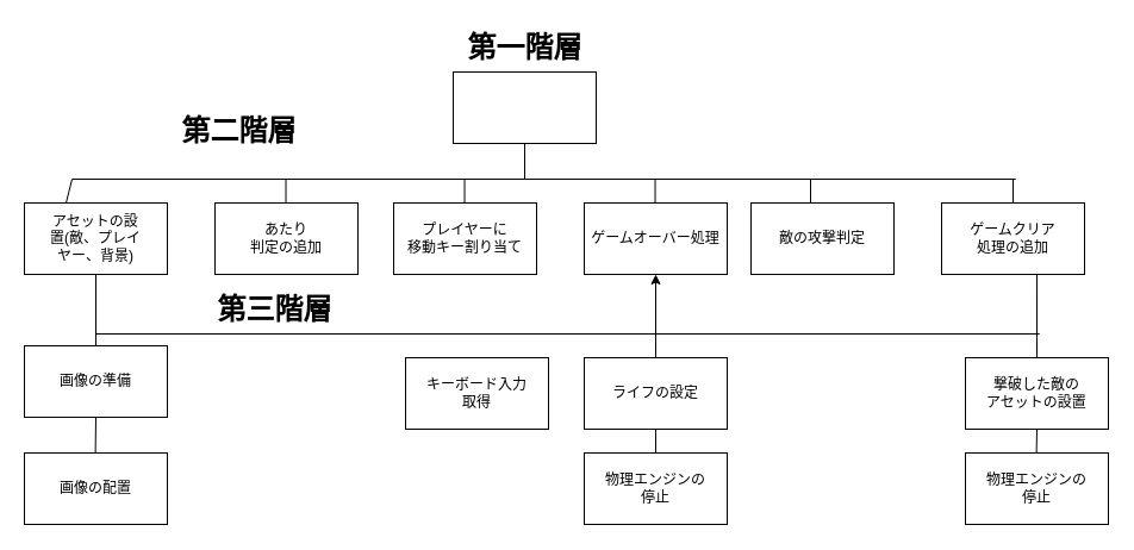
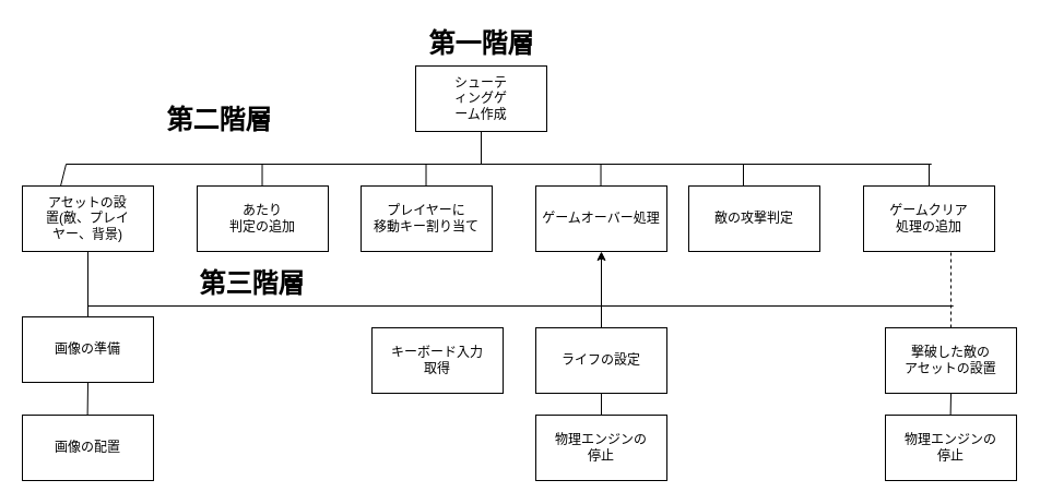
  <mxCell id="0" />
  <mxCell id="1" parent="0" />
  <mxCell id="2" value="" style="group" parent="1" vertex="1" connectable="0"><mxGeometry x="380" y="60" width="120" height="60" as="geometry" /></mxCell>
  <mxCell id="3" value="" style="rounded=0;whiteSpace=wrap;html=1;" parent="2" vertex="1"><mxGeometry width="120" height="60" as="geometry" /></mxCell>
+ <mxCell id="4" value="シューティングゲーム作成" style="text;html=1;strokeColor=none;fillColor=none;align=center;verticalAlign=middle;whiteSpace=wrap;rounded=0;" parent="2" vertex="1"><mxGeometry x="30" y="15" width="60" height="30" as="geometry" /></mxCell>
  <mxCell id="5" value="" style="endArrow=none;html=1;entryX=0.5;entryY=1;entryDx=0;entryDy=0;" edge="1" parent="2" target="3"><mxGeometry width="50" height="50" relative="1" as="geometry"><mxPoint x="60" y="90" as="sourcePoint" /><mxPoint x="110" y="40" as="targetPoint" /></mxGeometry></mxCell>
  <mxCell id="6" value="" style="group" parent="1" vertex="1" connectable="0"><mxGeometry x="20" y="170" width="120" height="60" as="geometry" /></mxCell>
  <mxCell id="7" value="" style="rounded=0;whiteSpace=wrap;html=1;" parent="6" vertex="1"><mxGeometry width="120" height="60" as="geometry" /></mxCell>
  <mxCell id="8" value="アセットの設置(敵、プレイヤー、背景)" style="text;html=1;strokeColor=none;fillColor=none;align=center;verticalAlign=middle;whiteSpace=wrap;rounded=0;" parent="6" vertex="1"><mxGeometry x="20" y="12.5" width="80" height="35" as="geometry" /></mxCell>
  <mxCell id="9" value="" style="group" parent="1" vertex="1" connectable="0"><mxGeometry x="180" y="170" width="120" height="60" as="geometry" /></mxCell>
  <mxCell id="10" value="" style="rounded=0;whiteSpace=wrap;html=1;" parent="9" vertex="1"><mxGeometry width="120" height="60" as="geometry" /></mxCell>
  <mxCell id="11" value="あたり&lt;br&gt;判定の追加" style="text;html=1;strokeColor=none;fillColor=none;align=center;verticalAlign=middle;whiteSpace=wrap;rounded=0;" parent="9" vertex="1"><mxGeometry x="25" y="12.5" width="70" height="35" as="geometry" /></mxCell>
  <mxCell id="12" value="" style="group" vertex="1" connectable="0" parent="1"><mxGeometry x="330" y="170" width="120" height="60" as="geometry" /></mxCell>
  <mxCell id="13" value="プレイヤーに&lt;br&gt;移動キー割り当て" style="rounded=0;whiteSpace=wrap;html=1;" vertex="1" parent="12"><mxGeometry width="120" height="60" as="geometry" /></mxCell>
  <mxCell id="14" value="" style="group" vertex="1" connectable="0" parent="1"><mxGeometry x="490" y="300" width="120" height="60" as="geometry" /></mxCell>
  <mxCell id="15" value="ライフの設定" style="rounded=0;whiteSpace=wrap;html=1;" vertex="1" parent="14"><mxGeometry width="120" height="60" as="geometry" /></mxCell>
  <mxCell id="16" value="" style="group" vertex="1" connectable="0" parent="1"><mxGeometry x="630" y="170" width="120" height="60" as="geometry" /></mxCell>
  <mxCell id="17" value="敵の攻撃判定" style="rounded=0;whiteSpace=wrap;html=1;" vertex="1" parent="16"><mxGeometry width="120" height="60" as="geometry" /></mxCell>
  <mxCell id="18" value="" style="group" vertex="1" connectable="0" parent="1"><mxGeometry x="790" y="170" width="120" height="60" as="geometry" /></mxCell>
  <mxCell id="19" value="ゲームクリア&lt;br&gt;処理の追加" style="rounded=0;whiteSpace=wrap;html=1;" vertex="1" parent="18"><mxGeometry width="120" height="60" as="geometry" /></mxCell>
  <mxCell id="20" value="" style="group" vertex="1" connectable="0" parent="1"><mxGeometry x="490" y="170" width="120" height="60" as="geometry" /></mxCell>
  <mxCell id="21" value="ゲームオーバー処理" style="rounded=0;whiteSpace=wrap;html=1;" vertex="1" parent="20"><mxGeometry width="120" height="60" as="geometry" /></mxCell>
  <mxCell id="22" value="" style="group" vertex="1" connectable="0" parent="1"><mxGeometry x="20" y="290" width="120" height="60" as="geometry" /></mxCell>
  <mxCell id="23" value="" style="rounded=0;whiteSpace=wrap;html=1;" vertex="1" parent="22"><mxGeometry width="120" height="60" as="geometry" /></mxCell>
  <mxCell id="24" value="画像の準備" style="text;html=1;strokeColor=none;fillColor=none;align=center;verticalAlign=middle;whiteSpace=wrap;rounded=0;" vertex="1" parent="22"><mxGeometry x="25" y="12.5" width="70" height="35" as="geometry" /></mxCell>
  <mxCell id="25" value="" style="group" vertex="1" connectable="0" parent="1"><mxGeometry x="340" y="300" width="120" height="60" as="geometry" /></mxCell>
  <mxCell id="26" value="キーボード入力&lt;br&gt;取得" style="rounded=0;whiteSpace=wrap;html=1;" vertex="1" parent="25"><mxGeometry width="120" height="60" as="geometry" /></mxCell>
  <mxCell id="27" value="" style="group" vertex="1" connectable="0" parent="1"><mxGeometry x="810" y="300" width="120" height="60" as="geometry" /></mxCell>
  <mxCell id="28" value="撃破した敵の&lt;br&gt;アセットの設置" style="rounded=0;whiteSpace=wrap;html=1;" vertex="1" parent="27"><mxGeometry width="120" height="60" as="geometry" /></mxCell>
  <mxCell id="29" value="" style="endArrow=none;html=1;" edge="1" parent="27"><mxGeometry width="50" height="50" relative="1" as="geometry"><mxPoint x="59.62" y="80" as="sourcePoint" /><mxPoint x="60" y="60" as="targetPoint" /></mxGeometry></mxCell>
  <mxCell id="30" value="" style="group" vertex="1" connectable="0" parent="1"><mxGeometry x="20" y="380" width="120" height="60" as="geometry" /></mxCell>
  <mxCell id="31" value="" style="rounded=0;whiteSpace=wrap;html=1;" vertex="1" parent="30"><mxGeometry width="120" height="60" as="geometry" /></mxCell>
  <mxCell id="32" value="画像の配置" style="text;html=1;strokeColor=none;fillColor=none;align=center;verticalAlign=middle;whiteSpace=wrap;rounded=0;" vertex="1" parent="30"><mxGeometry x="25" y="12.5" width="70" height="35" as="geometry" /></mxCell>
  <mxCell id="33" value="" style="group" vertex="1" connectable="0" parent="1"><mxGeometry x="490" y="380" width="120" height="60" as="geometry" /></mxCell>
  <mxCell id="34" value="物理エンジンの&lt;br&gt;停止" style="rounded=0;whiteSpace=wrap;html=1;" vertex="1" parent="33"><mxGeometry width="120" height="60" as="geometry" /></mxCell>
  <mxCell id="35" value="" style="group" vertex="1" connectable="0" parent="1"><mxGeometry x="810" y="380" width="120" height="60" as="geometry" /></mxCell>
  <mxCell id="36" value="物理エンジンの&lt;br&gt;停止" style="rounded=0;whiteSpace=wrap;html=1;" vertex="1" parent="35"><mxGeometry width="120" height="60" as="geometry" /></mxCell>
  <mxCell id="37" value="" style="endArrow=none;html=1;" edge="1" parent="1"><mxGeometry width="50" height="50" relative="1" as="geometry"><mxPoint x="60" y="150" as="sourcePoint" /><mxPoint x="852.222" y="150" as="targetPoint" /></mxGeometry></mxCell>
  <mxCell id="38" value="" style="endArrow=none;html=1;" edge="1" parent="1"><mxGeometry width="50" height="50" relative="1" as="geometry"><mxPoint x="55" y="170" as="sourcePoint" /><mxPoint x="60" y="150" as="targetPoint" /></mxGeometry></mxCell>
  <mxCell id="39" value="" style="endArrow=none;html=1;" edge="1" parent="1"><mxGeometry width="50" height="50" relative="1" as="geometry"><mxPoint x="850" y="170" as="sourcePoint" /><mxPoint x="850" y="150" as="targetPoint" /></mxGeometry></mxCell>
  <mxCell id="40" value="" style="endArrow=none;html=1;" edge="1" parent="1"><mxGeometry width="50" height="50" relative="1" as="geometry"><mxPoint x="680" y="170" as="sourcePoint" /><mxPoint x="680" y="150" as="targetPoint" /></mxGeometry></mxCell>
  <mxCell id="41" value="" style="endArrow=none;html=1;" edge="1" parent="1"><mxGeometry width="50" height="50" relative="1" as="geometry"><mxPoint x="549.52" y="170" as="sourcePoint" /><mxPoint x="549.52" y="150" as="targetPoint" /></mxGeometry></mxCell>
  <mxCell id="42" value="" style="endArrow=none;html=1;" edge="1" parent="1"><mxGeometry width="50" height="50" relative="1" as="geometry"><mxPoint x="389.52" y="170" as="sourcePoint" /><mxPoint x="389.52" y="150" as="targetPoint" /></mxGeometry></mxCell>
  <mxCell id="43" value="" style="endArrow=none;html=1;" edge="1" parent="1"><mxGeometry width="50" height="50" relative="1" as="geometry"><mxPoint x="239.52" y="170" as="sourcePoint" /><mxPoint x="239.52" y="150" as="targetPoint" /></mxGeometry></mxCell>
  <mxCell id="44" value="第二階層" style="text;strokeColor=none;fillColor=none;html=1;fontSize=24;fontStyle=1;verticalAlign=middle;align=center;" vertex="1" parent="1"><mxGeometry x="150" y="90" width="100" height="40" as="geometry" /></mxCell>
  <mxCell id="45" value="" style="endArrow=none;html=1;" edge="1" parent="1"><mxGeometry width="50" height="50" relative="1" as="geometry"><mxPoint x="80" y="280" as="sourcePoint" /><mxPoint x="872.222" y="280" as="targetPoint" /></mxGeometry></mxCell>
- <mxCell id="46" value="" style="endArrow=none;html=1;entryX=0.667;entryY=1;entryDx=0;entryDy=0;entryPerimeter=0;" edge="1" parent="1" source="28" target="19"><mxGeometry width="50" height="50" relative="1" as="geometry"><mxPoint x="870" y="280" as="sourcePoint" /><mxPoint x="870" y="260" as="targetPoint" /></mxGeometry></mxCell>
+ <mxCell id="46" value="" style="endArrow=none;html=1;entryX=0.667;entryY=1;entryDx=0;entryDy=0;entryPerimeter=0;dashed=1;" edge="1" parent="1" source="28" target="19"><mxGeometry width="50" height="50" relative="1" as="geometry"><mxPoint x="870" y="280" as="sourcePoint" /><mxPoint x="870" y="260" as="targetPoint" /></mxGeometry></mxCell>
  <mxCell id="47" value="" style="endArrow=classic;html=1;entryX=0.5;entryY=1;entryDx=0;entryDy=0;exitX=0.5;exitY=0;exitDx=0;exitDy=0;" edge="1" parent="1" source="15" target="21"><mxGeometry width="50" height="50" relative="1" as="geometry"><mxPoint x="549.63" y="280" as="sourcePoint" /><mxPoint x="549.63" y="260" as="targetPoint" /></mxGeometry></mxCell>
  <mxCell id="48" value="" style="endArrow=none;html=1;entryX=0.5;entryY=1;entryDx=0;entryDy=0;exitX=0.5;exitY=0;exitDx=0;exitDy=0;" edge="1" parent="1" source="23" target="7"><mxGeometry width="50" height="50" relative="1" as="geometry"><mxPoint x="79.63" y="280" as="sourcePoint" /><mxPoint x="79.63" y="260" as="targetPoint" /></mxGeometry></mxCell>
  <mxCell id="49" value="" style="endArrow=none;html=1;entryX=0.5;entryY=1;entryDx=0;entryDy=0;" edge="1" parent="1" target="23"><mxGeometry width="50" height="50" relative="1" as="geometry"><mxPoint x="79.62" y="380" as="sourcePoint" /><mxPoint x="79.62" y="360" as="targetPoint" /></mxGeometry></mxCell>
  <mxCell id="50" value="第三階層" style="text;strokeColor=none;fillColor=none;html=1;fontSize=24;fontStyle=1;verticalAlign=middle;align=center;" vertex="1" parent="1"><mxGeometry x="180" y="240" width="100" height="40" as="geometry" /></mxCell>
  <mxCell id="51" value="第一階層" style="text;strokeColor=none;fillColor=none;html=1;fontSize=24;fontStyle=1;verticalAlign=middle;align=center;" vertex="1" parent="1"><mxGeometry x="390" y="20" width="100" height="40" as="geometry" /></mxCell>
  <mxCell id="52" value="" style="endArrow=none;html=1;entryX=0.5;entryY=1;entryDx=0;entryDy=0;" edge="1" parent="1"><mxGeometry width="50" height="50" relative="1" as="geometry"><mxPoint x="550" y="380" as="sourcePoint" /><mxPoint x="550.04" y="360" as="targetPoint" /></mxGeometry></mxCell>
